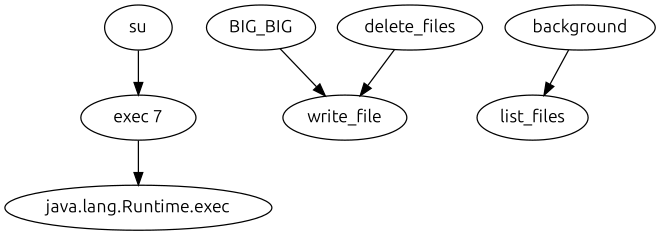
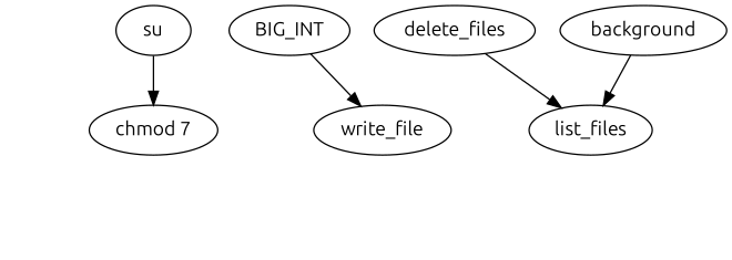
  strict digraph {
    fontname=Ubuntu
    "graph"="{}"
    node [domain=library fontname=Ubuntu type=merged]
    edge [deps=DATAFLOW fontname=Ubuntu type=DEP]
-   "chmod 7" [type=CONST_STRING label="exec 7"]
-   "java.lang.Runtime.exec"
+   "chmod 7" [type=CONST_STRING]
    su [type=CONST_STRING]
-   BIG_INT [type=CONST_INT label=BIG_BIG]
+   BIG_INT [type=CONST_INT]
    write_file
    delete_files
    list_files
    background [type=entrypoint]
-   "chmod 7" -> "java.lang.Runtime.exec"
    su -> "chmod 7"
    BIG_INT -> write_file
-   delete_files -> write_file [deps="DATAFLOW-CALL"]
+   delete_files -> list_files [deps="DATAFLOW-CALL"]
    background -> list_files [deps="FROM_SENSITIVE_PARENT_TO_SENSITIVE_API-CALL-CALL-CALL-CALL"]
  }
